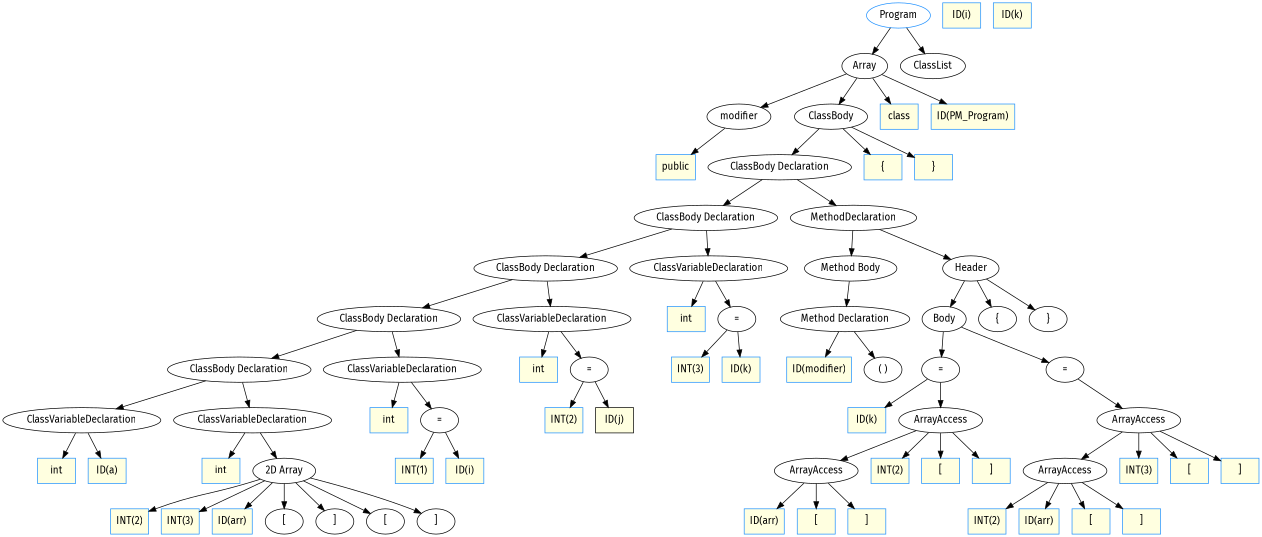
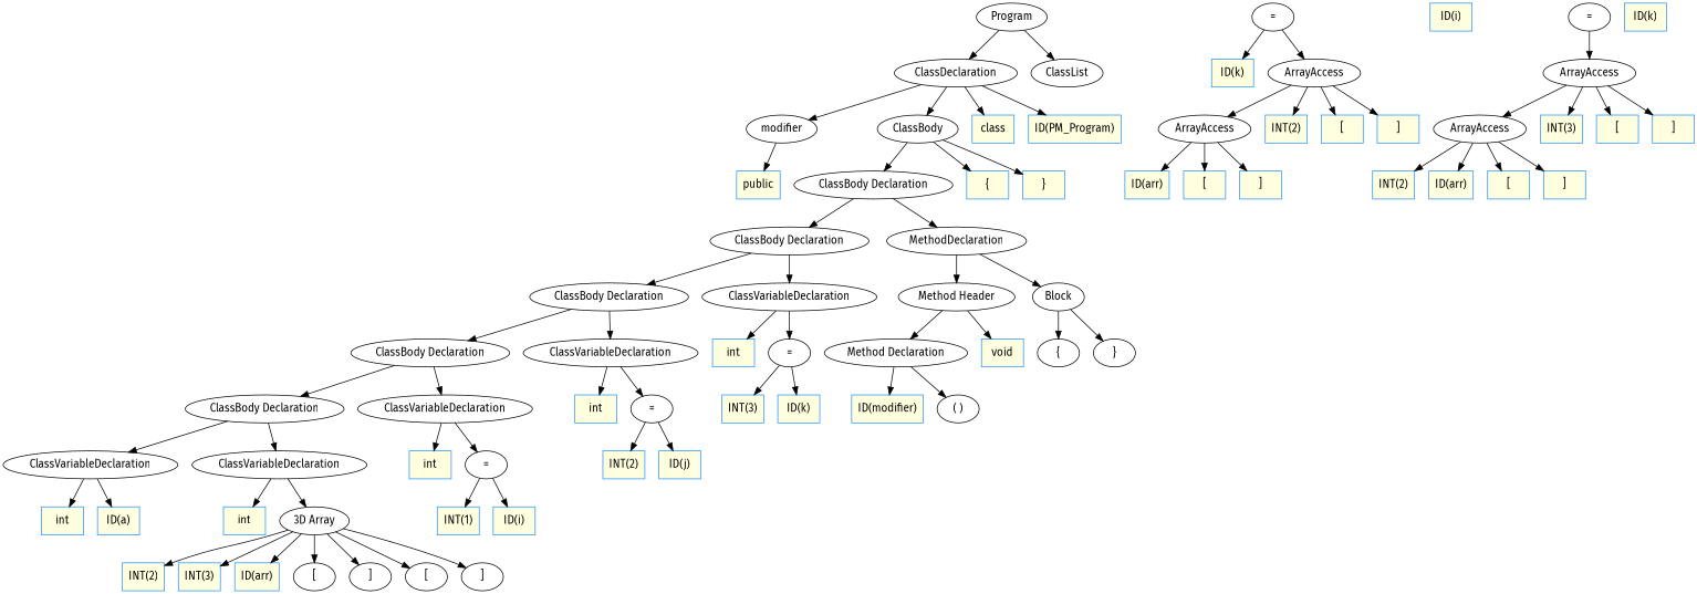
  digraph {
    fontname="Fira Sans"
    ordering=out
    node [color=dodgerblue fillcolor=lightyellow fontname="Fira Sans" shape=box style=filled]
    edge [fontname="Fira Sans"]
    n1 [label=public]
    n2 [label=modifier color="" fillcolor="" shape="" style=""]
    n3 [label=int]
    n4 [label="ID(a)"]
    n5 [label=ClassVariableDeclaration color="" fillcolor="" shape="" style=""]
    n6 [label=int]
    n7 [label="INT(2)"]
    n8 [label="INT(3)"]
    n9 [label="ID(arr)"]
    n10 [label="[" color="" fillcolor="" shape="" style=""]
    n11 [label="]" color="" fillcolor="" shape="" style=""]
    n12 [label="[" color="" fillcolor="" shape="" style=""]
    n13 [label="]" color="" fillcolor="" shape="" style=""]
-   n14 [label="2D Array" color="" fillcolor="" shape="" style=""]
+   n14 [label="3D Array" color="" fillcolor="" shape="" style=""]
    n15 [label=ClassVariableDeclaration color="" fillcolor="" shape="" style=""]
    n16 [label="ClassBody Declaration" color="" fillcolor="" shape="" style=""]
    n17 [label=int]
    n18 [label="INT(1)"]
    n19 [label="ID(i)"]
    n20 [label="=" color="" fillcolor="" shape="" style=""]
    n21 [label=ClassVariableDeclaration color="" fillcolor="" shape="" style=""]
    n22 [label="ClassBody Declaration" color="" fillcolor="" shape="" style=""]
    n23 [label=int]
    n24 [label="INT(2)"]
-   n25 [color=black label="ID(j)"]
+   n25 [label="ID(j)"]
    n26 [label="=" color="" fillcolor="" shape="" style=""]
    n27 [label=ClassVariableDeclaration color="" fillcolor="" shape="" style=""]
    n28 [label="ClassBody Declaration" color="" fillcolor="" shape="" style=""]
    n29 [label=int]
    n30 [label="INT(3)"]
    n31 [label="ID(k)"]
    n32 [label="=" color="" fillcolor="" shape="" style=""]
    n33 [label=ClassVariableDeclaration color="" fillcolor="" shape="" style=""]
    n34 [label="ClassBody Declaration" color="" fillcolor="" shape="" style=""]
    n35 [label="ID(modifier)"]
    n36 [label="( )" color="" fillcolor="" shape="" style=""]
    n37 [label="Method Declaration" color="" fillcolor="" shape="" style=""]
-   n39 [label="Method Body" color="" fillcolor="" shape="" style=""]
+   n38 [label=void]
+   n39 [label="Method Header" color="" fillcolor="" shape="" style=""]
    n40 [label="ID(k)"]
    n41 [label="ID(i)"]
    n42 [label="ID(arr)"]
    n43 [label="["]
    n44 [label="]"]
    n45 [label=ArrayAccess color="" fillcolor="" shape="" style=""]
    n46 [label="INT(2)"]
    n47 [label="["]
    n48 [label="]"]
    n49 [label=ArrayAccess color="" fillcolor="" shape="" style=""]
    n50 [label="=" color="" fillcolor="" shape="" style=""]
    n51 [label="INT(2)"]
    n52 [label="ID(arr)"]
    n53 [label="["]
    n54 [label="]"]
    n55 [label=ArrayAccess color="" fillcolor="" shape="" style=""]
    n56 [label="INT(3)"]
    n57 [label="["]
    n58 [label="]"]
    n59 [label=ArrayAccess color="" fillcolor="" shape="" style=""]
    n60 [label="ID(k)"]
    n61 [label="=" color="" fillcolor="" shape="" style=""]
-   n62 [label=Body color="" fillcolor="" shape="" style=""]
    n63 [label="{" color="" fillcolor="" shape="" style=""]
    n64 [label="}" color="" fillcolor="" shape="" style=""]
-   n65 [label=Header color="" fillcolor="" shape="" style=""]
+   n65 [label=Block color="" fillcolor="" shape="" style=""]
    n66 [label=MethodDeclaration color="" fillcolor="" shape="" style=""]
    n67 [label="ClassBody Declaration" color="" fillcolor="" shape="" style=""]
    n68 [label="{"]
    n69 [label="}"]
    n70 [label=ClassBody color="" fillcolor="" shape="" style=""]
    n71 [label=class]
    n72 [label="ID(PM_Program)"]
-   n73 [label=Array color="" fillcolor="" shape="" style=""]
+   n73 [label=ClassDeclaration color="" fillcolor="" shape="" style=""]
    n74 [label=ClassList color="" fillcolor="" shape="" style=""]
-   n75 [label=Program fillcolor="" shape="" style=""]
+   n75 [label=Program color="" fillcolor="" shape="" style=""]
    n2 -> n1
    n5 -> n3
    n5 -> n4
    n14 -> n7
    n14 -> n8
    n14 -> n9
    n14 -> n10
    n14 -> n11
    n14 -> n12
    n14 -> n13
    n15 -> n6
    n15 -> n14
    n16 -> n5
    n16 -> n15
    n20 -> n18
    n20 -> n19
    n21 -> n17
    n21 -> n20
    n22 -> n16
    n22 -> n21
    n26 -> n24
    n26 -> n25
    n27 -> n23
    n27 -> n26
    n28 -> n22
    n28 -> n27
    n32 -> n30
    n32 -> n31
    n33 -> n29
    n33 -> n32
    n34 -> n28
    n34 -> n33
    n37 -> n35
    n37 -> n36
    n39 -> n37
+   n39 -> n38
    n45 -> n42
    n45 -> n43
    n45 -> n44
    n49 -> n45
    n49 -> n46
    n49 -> n47
    n49 -> n48
    n50 -> n40
    n50 -> n49
    n55 -> n51
    n55 -> n52
    n55 -> n53
    n55 -> n54
    n59 -> n55
    n59 -> n56
    n59 -> n57
    n59 -> n58
    n61 -> n59
-   n62 -> n50
-   n62 -> n61
-   n65 -> n62
    n65 -> n63
    n65 -> n64
    n66 -> n39
    n66 -> n65
    n67 -> n34
    n67 -> n66
    n70 -> n67
    n70 -> n68
    n70 -> n69
    n73 -> n2
    n73 -> n70
    n73 -> n71
    n73 -> n72
    n75 -> n73
    n75 -> n74
  }
